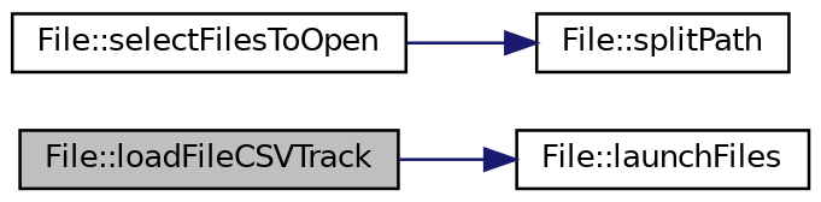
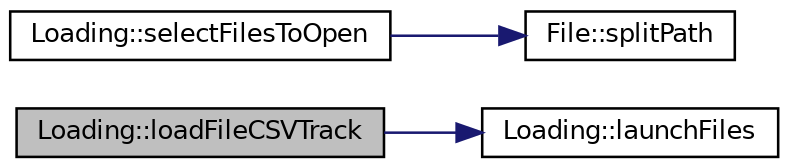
  digraph {
    rankdir=LR
    node [color=black fontname=Helvetica fontsize=10 shape=record]
    edge [color=midnightblue fontname=Helvetica fontsize=10 labelfontname=Helvetica labelfontsize=10 style=solid]
-   n1 [fillcolor=grey75 fontcolor=black height=0.2 label="File::loadFileCSVTrack" style=filled width=0.4]
-   n2 [height=0.2 label="File::launchFiles" width=0.4]
-   n3 [height=0.2 label="File::selectFilesToOpen" width=0.4]
+   n1 [fillcolor=grey75 fontcolor=black height=0.2 label="Loading::loadFileCSVTrack" style=filled width=0.4]
+   n2 [height=0.2 label="Loading::launchFiles" width=0.4]
+   n3 [height=0.2 label="Loading::selectFilesToOpen" width=0.4]
    n4 [height=0.2 label="File::splitPath" width=0.4]
    n1 -> n2
    n3 -> n4
  }
